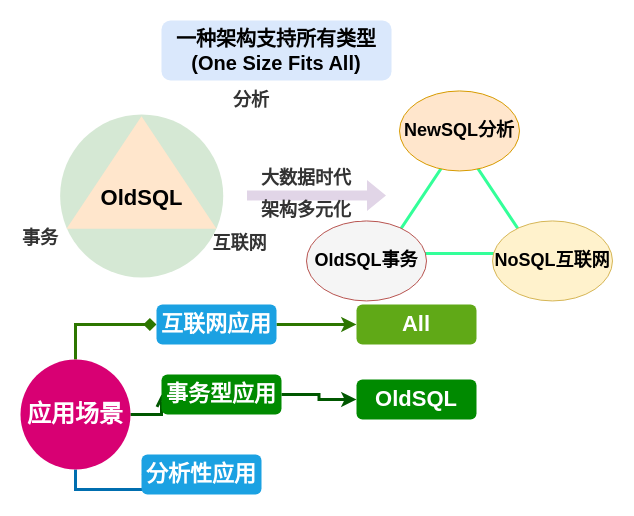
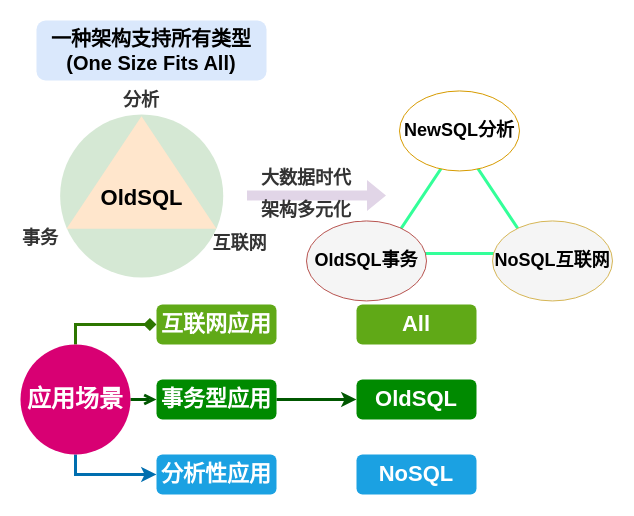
  <mxCell id="0" />
  <mxCell id="1" parent="0" />
  <mxCell id="2" value="互联网" style="text;html=1;strokeColor=none;fillColor=#ffffff;align=center;verticalAlign=middle;whiteSpace=wrap;rounded=0;fontSize=18;fontStyle=1;fontColor=#333333;" parent="1" vertex="1"><mxGeometry x="203" y="232.94" width="73" height="20" as="geometry" /></mxCell>
  <mxCell id="3" value="" style="ellipse;whiteSpace=wrap;html=1;aspect=fixed;fillColor=#d5e8d4;fontSize=18;strokeColor=none;" parent="1" vertex="1"><mxGeometry x="59.63" y="113.88" width="163.12" height="163.12" as="geometry" /></mxCell>
  <mxCell id="4" value="" style="triangle;whiteSpace=wrap;html=1;direction=north;fillColor=#ffe6cc;strokeColor=none;" parent="1" vertex="1"><mxGeometry x="66" y="115.75" width="150" height="112.5" as="geometry" /></mxCell>
  <mxCell id="5" value="&lt;b&gt;&lt;font style=&quot;font-size: 22px&quot;&gt;OldSQL&lt;/font&gt;&lt;/b&gt;" style="text;html=1;strokeColor=none;fillColor=none;align=center;verticalAlign=middle;whiteSpace=wrap;rounded=0;" parent="1" vertex="1"><mxGeometry x="93.5" y="168.25" width="95" height="60" as="geometry" /></mxCell>
  <mxCell id="6" value="" style="triangle;whiteSpace=wrap;html=1;direction=north;fillColor=none;fontSize=18;fontStyle=1;strokeWidth=3;strokeColor=#33FF99;fontColor=#ffffff;" parent="1" vertex="1"><mxGeometry x="384" y="140.44" width="150" height="112.5" as="geometry" /></mxCell>
- <mxCell id="7" value="NewSQL分析" style="ellipse;whiteSpace=wrap;html=1;fillColor=#ffe6cc;fontSize=18;fontStyle=1;strokeColor=#d79b00;" parent="1" vertex="1"><mxGeometry x="399" y="90.44" width="120" height="80" as="geometry" /></mxCell>
- <mxCell id="8" value="NoSQL互联网" style="ellipse;whiteSpace=wrap;html=1;fillColor=#fff2cc;fontSize=18;fontStyle=1;strokeColor=#d6b656;" parent="1" vertex="1"><mxGeometry x="492" y="220.44" width="120" height="80" as="geometry" /></mxCell>
+ <mxCell id="7" value="NewSQL分析" style="ellipse;whiteSpace=wrap;html=1;fillColor=#ffffff;fontSize=18;fontStyle=1;strokeColor=#d79b00;" parent="1" vertex="1"><mxGeometry x="399" y="90.44" width="120" height="80" as="geometry" /></mxCell>
+ <mxCell id="8" value="NoSQL互联网" style="ellipse;whiteSpace=wrap;html=1;fillColor=#f5f5f5;fontSize=18;fontStyle=1;strokeColor=#d6b656;" parent="1" vertex="1"><mxGeometry x="492" y="220.44" width="120" height="80" as="geometry" /></mxCell>
  <mxCell id="9" value="OldSQL事务" style="ellipse;whiteSpace=wrap;html=1;fillColor=#f5f5f5;fontSize=18;fontStyle=1;strokeColor=#b85450;" parent="1" vertex="1"><mxGeometry x="306" y="220.44" width="120" height="80" as="geometry" /></mxCell>
  <mxCell id="10" value="" style="shape=flexArrow;endArrow=classic;html=1;fontSize=18;fillColor=#e1d5e7;strokeColor=none;" parent="1" edge="1"><mxGeometry width="50" height="50" relative="1" as="geometry"><mxPoint x="246" y="195" as="sourcePoint" /><mxPoint x="386" y="195" as="targetPoint" /></mxGeometry></mxCell>
- <mxCell id="11" value="分析" style="text;html=1;strokeColor=none;fillColor=#ffffff;align=center;verticalAlign=middle;whiteSpace=wrap;rounded=0;fontSize=18;fontStyle=1;fontColor=#333333;" parent="1" vertex="1"><mxGeometry x="231.19" y="90.44" width="40" height="20" as="geometry" /></mxCell>
+ <mxCell id="11" value="分析" style="text;html=1;strokeColor=none;fillColor=#ffffff;align=center;verticalAlign=middle;whiteSpace=wrap;rounded=0;fontSize=18;fontStyle=1;fontColor=#333333;" parent="1" vertex="1"><mxGeometry x="121.19" y="90.44" width="40" height="20" as="geometry" /></mxCell>
  <mxCell id="12" value="事务" style="text;html=1;strokeColor=none;fillColor=#ffffff;align=center;verticalAlign=middle;whiteSpace=wrap;rounded=0;fontSize=18;fontStyle=1;fontColor=#333333;" parent="1" vertex="1"><mxGeometry x="20" y="228" width="40" height="20" as="geometry" /></mxCell>
  <mxCell id="13" value="&lt;b&gt;大数据时代&lt;/b&gt;" style="text;html=1;strokeColor=none;fillColor=#ffffff;align=center;verticalAlign=middle;whiteSpace=wrap;rounded=0;fontSize=18;fontColor=#333333;" parent="1" vertex="1"><mxGeometry x="246" y="168.25" width="120" height="20" as="geometry" /></mxCell>
  <mxCell id="14" value="架构多元化" style="text;html=1;strokeColor=none;fillColor=#ffffff;align=center;verticalAlign=middle;whiteSpace=wrap;rounded=0;fontSize=18;fontStyle=1;fontColor=#333333;" parent="1" vertex="1"><mxGeometry x="251" y="200.44" width="110" height="20" as="geometry" /></mxCell>
- <mxCell id="15" value="&lt;div style=&quot;font-size: 20px;&quot;&gt;一种架构支持所有类型&lt;/div&gt;&lt;div style=&quot;font-size: 20px;&quot;&gt;(One Size Fits All)&lt;br style=&quot;font-size: 20px;&quot;&gt;&lt;/div&gt;" style="rounded=1;whiteSpace=wrap;html=1;strokeColor=none;strokeWidth=3;fillColor=#dae8fc;fontSize=20;fontStyle=1" parent="1" vertex="1"><mxGeometry x="161" y="20" width="230" height="60" as="geometry" /></mxCell>
+ <mxCell id="15" value="&lt;div style=&quot;font-size: 20px;&quot;&gt;一种架构支持所有类型&lt;/div&gt;&lt;div style=&quot;font-size: 20px;&quot;&gt;(One Size Fits All)&lt;br style=&quot;font-size: 20px;&quot;&gt;&lt;/div&gt;" style="rounded=1;whiteSpace=wrap;html=1;strokeColor=none;strokeWidth=3;fillColor=#dae8fc;fontSize=20;fontStyle=1" parent="1" vertex="1"><mxGeometry x="36" y="20" width="230" height="60" as="geometry" /></mxCell>
  <mxCell id="16" style="edgeStyle=orthogonalEdgeStyle;rounded=0;orthogonalLoop=1;jettySize=auto;html=1;exitX=0.5;exitY=0;exitDx=0;exitDy=0;entryX=0;entryY=0.5;entryDx=0;entryDy=0;strokeWidth=3;fontSize=24;fillColor=#60a917;strokeColor=#2D7600;endArrow=diamond;" parent="1" source="19" target="26" edge="1"><mxGeometry relative="1" as="geometry" /></mxCell>
  <mxCell id="17" style="edgeStyle=orthogonalEdgeStyle;rounded=0;orthogonalLoop=1;jettySize=auto;html=1;exitX=0.5;exitY=1;exitDx=0;exitDy=0;entryX=0;entryY=0.5;entryDx=0;entryDy=0;strokeWidth=3;fontSize=24;fillColor=#1ba1e2;strokeColor=#006EAF;" parent="1" source="19" target="20" edge="1"><mxGeometry relative="1" as="geometry" /></mxCell>
  <mxCell id="18" style="edgeStyle=orthogonalEdgeStyle;rounded=0;orthogonalLoop=1;jettySize=auto;html=1;exitX=1;exitY=0.5;exitDx=0;exitDy=0;entryX=0;entryY=0.5;entryDx=0;entryDy=0;strokeWidth=3;fontSize=24;fillColor=#008a00;strokeColor=#005700;endArrow=open;" parent="1" source="19" target="23" edge="1"><mxGeometry relative="1" as="geometry" /></mxCell>
- <mxCell id="19" value="应用场景" style="ellipse;whiteSpace=wrap;html=1;aspect=fixed;strokeColor=none;strokeWidth=3;fillColor=#d80073;fontSize=24;fontColor=#ffffff;fontStyle=1;labelBackgroundColor=none;labelBorderColor=none;" parent="1" vertex="1"><mxGeometry x="20" y="359" width="110" height="110" as="geometry" /></mxCell>
- <mxCell id="20" value="分析性应用" style="rounded=1;whiteSpace=wrap;html=1;strokeColor=none;strokeWidth=3;fillColor=#1ba1e2;fontSize=22;fontStyle=1;fontColor=#ffffff;" parent="1" vertex="1"><mxGeometry x="141" y="454" width="120" height="40" as="geometry" /></mxCell>
+ <mxCell id="19" value="应用场景" style="ellipse;whiteSpace=wrap;html=1;aspect=fixed;strokeColor=none;strokeWidth=3;fillColor=#d80073;fontSize=24;fontColor=#ffffff;fontStyle=1;labelBackgroundColor=none;labelBorderColor=none;" parent="1" vertex="1"><mxGeometry x="20" y="344" width="110" height="110" as="geometry" /></mxCell>
+ <mxCell id="20" value="分析性应用" style="rounded=1;whiteSpace=wrap;html=1;strokeColor=none;strokeWidth=3;fillColor=#1ba1e2;fontSize=22;fontStyle=1;fontColor=#ffffff;" parent="1" vertex="1"><mxGeometry x="156" y="454" width="120" height="40" as="geometry" /></mxCell>
+ <mxCell id="21" value="NoSQL" style="rounded=1;whiteSpace=wrap;html=1;strokeColor=none;strokeWidth=3;fillColor=#1ba1e2;fontSize=22;fontStyle=1;fontColor=#ffffff;" parent="1" vertex="1"><mxGeometry x="356" y="454" width="120" height="40" as="geometry" /></mxCell>
  <mxCell id="22" value="" style="edgeStyle=orthogonalEdgeStyle;rounded=0;orthogonalLoop=1;jettySize=auto;html=1;strokeWidth=3;fontSize=24;fillColor=#008a00;strokeColor=#005700;" parent="1" source="23" target="24" edge="1"><mxGeometry relative="1" as="geometry" /></mxCell>
- <mxCell id="23" value="事务型应用" style="rounded=1;whiteSpace=wrap;html=1;strokeColor=none;strokeWidth=3;fillColor=#008a00;fontSize=22;fontStyle=1;fontColor=#ffffff;" parent="1" vertex="1"><mxGeometry x="161" y="374" width="120" height="40" as="geometry" /></mxCell>
+ <mxCell id="23" value="事务型应用" style="rounded=1;whiteSpace=wrap;html=1;strokeColor=none;strokeWidth=3;fillColor=#008a00;fontSize=22;fontStyle=1;fontColor=#ffffff;" parent="1" vertex="1"><mxGeometry x="156" y="379" width="120" height="40" as="geometry" /></mxCell>
  <mxCell id="24" value="OldSQL" style="rounded=1;whiteSpace=wrap;html=1;strokeColor=none;strokeWidth=3;fillColor=#008a00;fontSize=22;fontStyle=1;fontColor=#ffffff;" parent="1" vertex="1"><mxGeometry x="356" y="379" width="120" height="40" as="geometry" /></mxCell>
- <mxCell id="25" value="" style="edgeStyle=orthogonalEdgeStyle;rounded=0;orthogonalLoop=1;jettySize=auto;html=1;strokeWidth=3;fontSize=24;fillColor=#60a917;strokeColor=#2D7600;" parent="1" source="26" target="27" edge="1"><mxGeometry relative="1" as="geometry" /></mxCell>
- <mxCell id="26" value="互联网应用" style="rounded=1;whiteSpace=wrap;html=1;strokeColor=none;strokeWidth=3;fillColor=#1ba1e2;fontSize=22;fontStyle=1;fontColor=#ffffff;" parent="1" vertex="1"><mxGeometry x="156" y="304" width="120" height="40" as="geometry" /></mxCell>
+ <mxCell id="26" value="互联网应用" style="rounded=1;whiteSpace=wrap;html=1;strokeColor=none;strokeWidth=3;fillColor=#60a917;fontSize=22;fontStyle=1;fontColor=#ffffff;" parent="1" vertex="1"><mxGeometry x="156" y="304" width="120" height="40" as="geometry" /></mxCell>
  <mxCell id="27" value="All" style="rounded=1;whiteSpace=wrap;html=1;strokeColor=none;strokeWidth=3;fillColor=#60a917;fontSize=22;fontStyle=1;fontColor=#ffffff;" parent="1" vertex="1"><mxGeometry x="356" y="304" width="120" height="40" as="geometry" /></mxCell>
